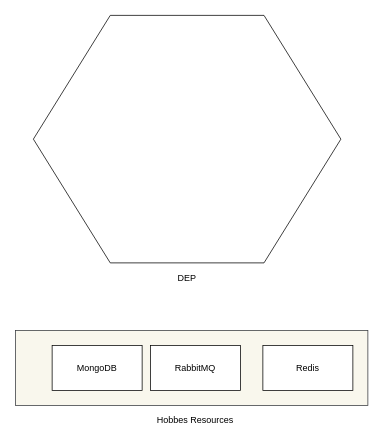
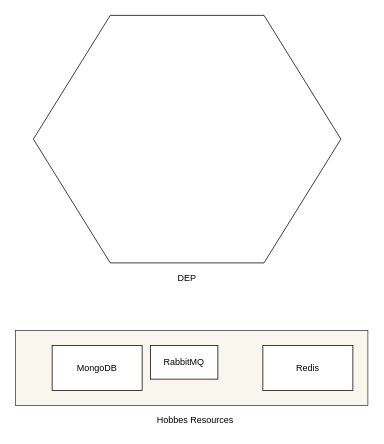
  <mxCell id="0" />
  <mxCell id="1" parent="0" />
  <mxCell id="2" value="" style="rounded=0;whiteSpace=wrap;html=1;fillColor=#f9f7ed;strokeColor=#36393d;" vertex="1" parent="1"><mxGeometry x="20" y="440" width="470" height="100" as="geometry" /></mxCell>
  <mxCell id="3" value="MongoDB" style="rounded=0;whiteSpace=wrap;html=1;" vertex="1" parent="1"><mxGeometry x="69" y="460" width="120" height="60" as="geometry" /></mxCell>
  <mxCell id="4" value="" style="shape=hexagon;perimeter=hexagonPerimeter2;whiteSpace=wrap;html=1;" vertex="1" parent="1"><mxGeometry x="44" y="20" width="410" height="330" as="geometry" /></mxCell>
- <mxCell id="5" value="RabbitMQ" style="rounded=0;whiteSpace=wrap;html=1;" vertex="1" parent="1"><mxGeometry x="200" y="460" width="120" height="60" as="geometry" /></mxCell>
+ <mxCell id="5" value="RabbitMQ" style="rounded=0;whiteSpace=wrap;html=1;" vertex="1" parent="1"><mxGeometry x="200" y="460" width="90" height="45" as="geometry" /></mxCell>
  <mxCell id="6" value="Redis" style="rounded=0;whiteSpace=wrap;html=1;" vertex="1" parent="1"><mxGeometry x="350" y="460" width="120" height="60" as="geometry" /></mxCell>
  <mxCell id="7" value="Hobbes Resources" style="text;html=1;strokeColor=none;fillColor=none;align=center;verticalAlign=middle;whiteSpace=wrap;rounded=0;" vertex="1" parent="1"><mxGeometry x="195" y="550" width="130" height="20" as="geometry" /></mxCell>
  <mxCell id="8" value="DEP" style="text;html=1;strokeColor=none;fillColor=none;align=center;verticalAlign=middle;whiteSpace=wrap;rounded=0;" vertex="1" parent="1"><mxGeometry x="184" y="360" width="130" height="20" as="geometry" /></mxCell>
